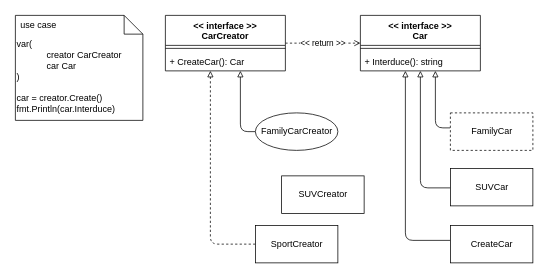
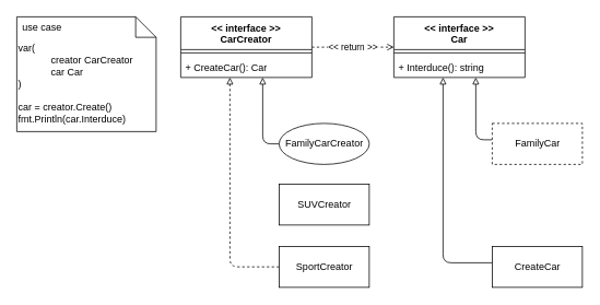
  <mxCell id="0" />
  <mxCell id="1" parent="0" />
  <mxCell id="2" value="&lt;&lt; interface &gt;&gt;&#10;Car" style="swimlane;fontStyle=1;align=center;verticalAlign=top;childLayout=stackLayout;horizontal=1;startSize=40;horizontalStack=0;resizeParent=1;resizeParentMax=0;resizeLast=0;collapsible=1;marginBottom=0;" parent="1" vertex="1"><mxGeometry x="480" y="20" width="160" height="74" as="geometry" /></mxCell>
  <mxCell id="3" value="" style="line;strokeWidth=1;fillColor=none;align=left;verticalAlign=middle;spacingTop=-1;spacingLeft=3;spacingRight=3;rotatable=0;labelPosition=right;points=[];portConstraint=eastwest;strokeColor=inherit;" parent="2" vertex="1"><mxGeometry y="40" width="160" height="8" as="geometry" /></mxCell>
  <mxCell id="4" value="+ Interduce(): string" style="text;strokeColor=none;fillColor=none;align=left;verticalAlign=top;spacingLeft=4;spacingRight=4;overflow=hidden;rotatable=0;points=[[0,0.5],[1,0.5]];portConstraint=eastwest;" parent="2" vertex="1"><mxGeometry y="48" width="160" height="26" as="geometry" /></mxCell>
  <mxCell id="5" value="&amp;lt;&amp;lt; return &amp;gt;&amp;gt;" style="html=1;endArrow=open;endFill=0;dashed=1;" parent="1" source="6" target="2" edge="1"><mxGeometry relative="1" as="geometry" /></mxCell>
  <mxCell id="6" value="&lt;&lt; interface &gt;&gt;&#10;CarCreator" style="swimlane;fontStyle=1;align=center;verticalAlign=top;childLayout=stackLayout;horizontal=1;startSize=40;horizontalStack=0;resizeParent=1;resizeParentMax=0;resizeLast=0;collapsible=1;marginBottom=0;" parent="1" vertex="1"><mxGeometry x="220" y="20" width="160" height="74" as="geometry" /></mxCell>
  <mxCell id="7" value="" style="line;strokeWidth=1;fillColor=none;align=left;verticalAlign=middle;spacingTop=-1;spacingLeft=3;spacingRight=3;rotatable=0;labelPosition=right;points=[];portConstraint=eastwest;strokeColor=inherit;" parent="6" vertex="1"><mxGeometry y="40" width="160" height="8" as="geometry" /></mxCell>
  <mxCell id="8" value="+ CreateCar(): Car" style="text;strokeColor=none;fillColor=none;align=left;verticalAlign=top;spacingLeft=4;spacingRight=4;overflow=hidden;rotatable=0;points=[[0,0.5],[1,0.5]];portConstraint=eastwest;" parent="6" vertex="1"><mxGeometry y="48" width="160" height="26" as="geometry" /></mxCell>
  <mxCell id="9" value="" style="edgeStyle=orthogonalEdgeStyle;html=1;endArrow=block;endFill=0;" parent="1" source="10" target="4" edge="1"><mxGeometry relative="1" as="geometry"><Array as="points"><mxPoint x="580" y="170" /></Array></mxGeometry></mxCell>
  <mxCell id="10" value="FamilyCar" style="html=1;dashed=1;" parent="1" vertex="1"><mxGeometry x="600" y="150" width="110" height="50" as="geometry" /></mxCell>
- <mxCell id="11" value="" style="edgeStyle=orthogonalEdgeStyle;html=1;endArrow=block;endFill=0;" parent="1" source="12" target="4" edge="1"><mxGeometry relative="1" as="geometry"><Array as="points"><mxPoint x="560" y="250" /></Array></mxGeometry></mxCell>
- <mxCell id="12" value="SUVCar" style="html=1;" parent="1" vertex="1"><mxGeometry x="600" y="224" width="110" height="50" as="geometry" /></mxCell>
  <mxCell id="13" value="" style="edgeStyle=orthogonalEdgeStyle;html=1;endArrow=block;endFill=0;" parent="1" source="14" target="4" edge="1"><mxGeometry relative="1" as="geometry"><Array as="points"><mxPoint x="540" y="320" /></Array></mxGeometry></mxCell>
  <mxCell id="14" value="CreateCar" style="html=1;" parent="1" vertex="1"><mxGeometry x="600" y="300" width="110" height="50" as="geometry" /></mxCell>
  <mxCell id="15" value="" style="edgeStyle=orthogonalEdgeStyle;html=1;endArrow=block;endFill=0;" parent="1" source="16" target="8" edge="1"><mxGeometry relative="1" as="geometry"><Array as="points"><mxPoint x="320" y="175" /></Array></mxGeometry></mxCell>
  <mxCell id="16" value="FamilyCarCreator" style="ellipse;html=1;" parent="1" vertex="1"><mxGeometry x="340" y="150" width="110" height="50" as="geometry" /></mxCell>
- <mxCell id="17" value="SUVCreator" style="html=1;" parent="1" vertex="1"><mxGeometry x="375" y="234" width="110" height="50" as="geometry" /></mxCell>
+ <mxCell id="17" value="SUVCreator" style="html=1;" parent="1" vertex="1"><mxGeometry x="340" y="224" width="110" height="50" as="geometry" /></mxCell>
  <mxCell id="18" value="" style="edgeStyle=orthogonalEdgeStyle;html=1;endArrow=block;endFill=0;dashed=1;" parent="1" source="19" target="8" edge="1"><mxGeometry relative="1" as="geometry"><Array as="points"><mxPoint x="280" y="325" /></Array></mxGeometry></mxCell>
  <mxCell id="19" value="SportCreator" style="html=1;" parent="1" vertex="1"><mxGeometry x="340" y="300" width="110" height="50" as="geometry" /></mxCell>
  <mxCell id="20" value="var(&lt;br&gt;&lt;span style=&quot;&quot;&gt;&#09;&lt;/span&gt;&lt;blockquote style=&quot;margin: 0 0 0 40px; border: none; padding: 0px;&quot;&gt;creator CarCreator&lt;br&gt;car Car&lt;/blockquote&gt;)&lt;br&gt;&lt;br&gt;car = creator.Create()&lt;br&gt;fmt.Println(car.Interduce)" style="shape=note2;boundedLbl=1;whiteSpace=wrap;html=1;size=25;verticalAlign=top;align=left;" parent="1" vertex="1"><mxGeometry x="20" y="20" width="170" height="140" as="geometry" /></mxCell>
  <mxCell id="21" value="use case" style="resizeWidth=1;part=1;strokeColor=none;fillColor=none;align=left;spacingLeft=5;" parent="20" vertex="1"><mxGeometry width="170" height="25" relative="1" as="geometry" /></mxCell>
